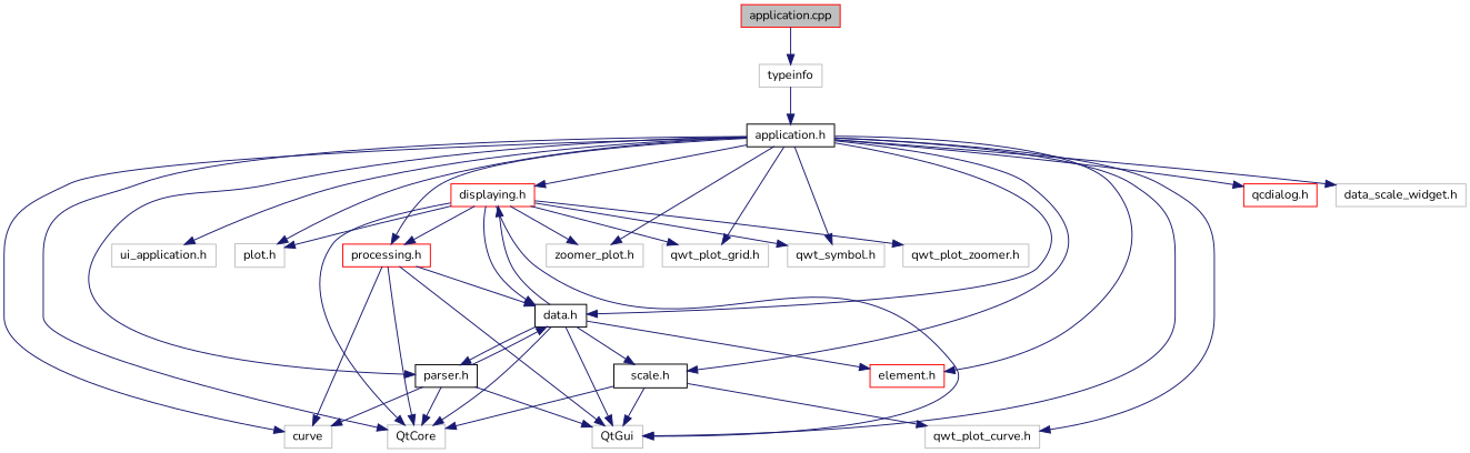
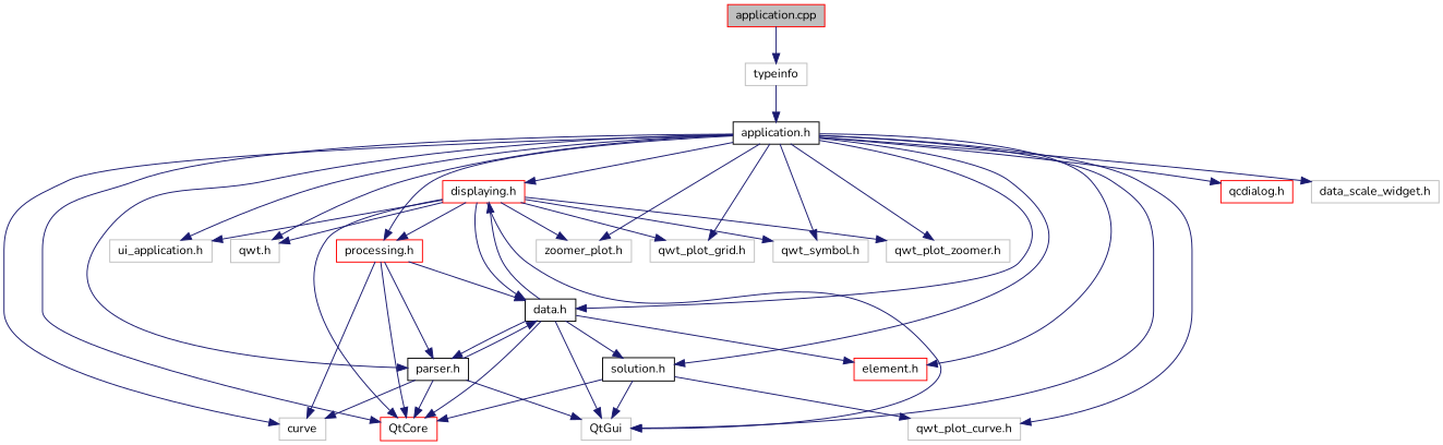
  digraph {
    fontname=Nunito
    node [color=grey75 fillcolor=white fontname=Nunito fontsize=12 shape=record style=filled]
    edge [color=midnightblue fontname=Nunito fontsize=12 labelfontname=Helvetica labelfontsize=12 style=solid]
    n1 [color=red fillcolor=grey75 fontcolor=black height=0.2 label="application.cpp" width=0.4]
    n2 [height=0.2 label=typeinfo width=0.4]
    n3 [color=black height=0.2 label="application.h" width=0.4]
    n4 [height=0.2 label=QtGui width=0.4]
-   n5 [height=0.2 label=QtCore width=0.4]
+   n5 [color=red height=0.2 label=QtCore width=0.4]
    n6 [color=red height=0.2 label="displaying.h" width=0.4]
    n7 [height=0.2 label="ui_application.h" width=0.4]
    n8 [color=black height=0.2 label="data.h" width=0.4]
    n9 [color=red height=0.2 label="element.h" width=0.4]
-   n10 [color=black height=0.2 label="scale.h" width=0.4]
+   n10 [color=black height=0.2 label="solution.h" width=0.4]
    n11 [color=black height=0.2 label="parser.h" width=0.4]
    n12 [height=0.2 label=curve width=0.4]
    n13 [color=red height=0.2 label="processing.h" width=0.4]
-   n14 [height=0.2 label="plot.h" width=0.4]
+   n14 [height=0.2 label="qwt.h" width=0.4]
    n15 [height=0.2 label="zoomer_plot.h" width=0.4]
    n16 [height=0.2 label="qwt_plot_grid.h" width=0.4]
    n17 [height=0.2 label="qwt_plot_curve.h" width=0.4]
    n18 [height=0.2 label="qwt_symbol.h" width=0.4]
    n19 [height=0.2 label="qwt_plot_zoomer.h" width=0.4]
    n20 [color=red height=0.2 label="qcdialog.h" width=0.4]
    n21 [height=0.2 label="data_scale_widget.h" width=0.4]
    n1 -> n2
    n2 -> n3
    n3 -> n4
    n3 -> n5
    n3 -> n6
    n3 -> n7
    n3 -> n8
    n3 -> n9
    n3 -> n10
    n3 -> n11
    n3 -> n12
    n3 -> n13
    n3 -> n14
    n3 -> n15
    n3 -> n16
    n3 -> n17
    n3 -> n18
+   n3 -> n19
    n3 -> n20
    n3 -> n21
    n6 -> n4
    n6 -> n5
+   n6 -> n7
    n6 -> n8
    n6 -> n13
    n6 -> n14
    n6 -> n15
    n6 -> n16
    n6 -> n18
    n6 -> n19
    n8 -> n4
    n8 -> n5
    n8 -> n6
    n8 -> n9
    n8 -> n10
    n8 -> n11
    n10 -> n4
    n10 -> n5
    n10 -> n17
    n11 -> n4
    n11 -> n5
    n11 -> n8
    n11 -> n12
-   n13 -> n4
+   n13 -> n11
    n13 -> n5
    n13 -> n8
    n13 -> n12
  }
